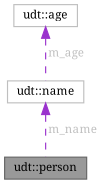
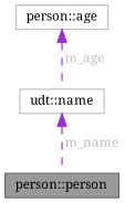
  digraph {
    fontname="Noto Serif"
    node [color=grey75 fillcolor=white fontname="Noto Serif" fontsize=10 shape=box style=filled]
    edge [color=darkorchid3 dir=back fontcolor=grey fontname="Noto Serif" fontsize=10 labelfontname=Helvetica labelfontsize=10 style=dashed]
-   n1 [color=gray40 fillcolor=grey60 fontcolor=black height=0.2 label="udt::person" width=0.4]
-   n2 [height=0.2 label="udt::age" width=0.4]
+   n1 [color=gray40 fillcolor=grey60 fontcolor=black height=0.2 label="person::person" width=0.4]
+   n2 [height=0.2 label="person::age" width=0.4]
    n3 [height=0.2 label="udt::name" width=0.4]
    n2 -> n3 [label=" m_age"]
    n3 -> n1 [label=" m_name"]
  }
